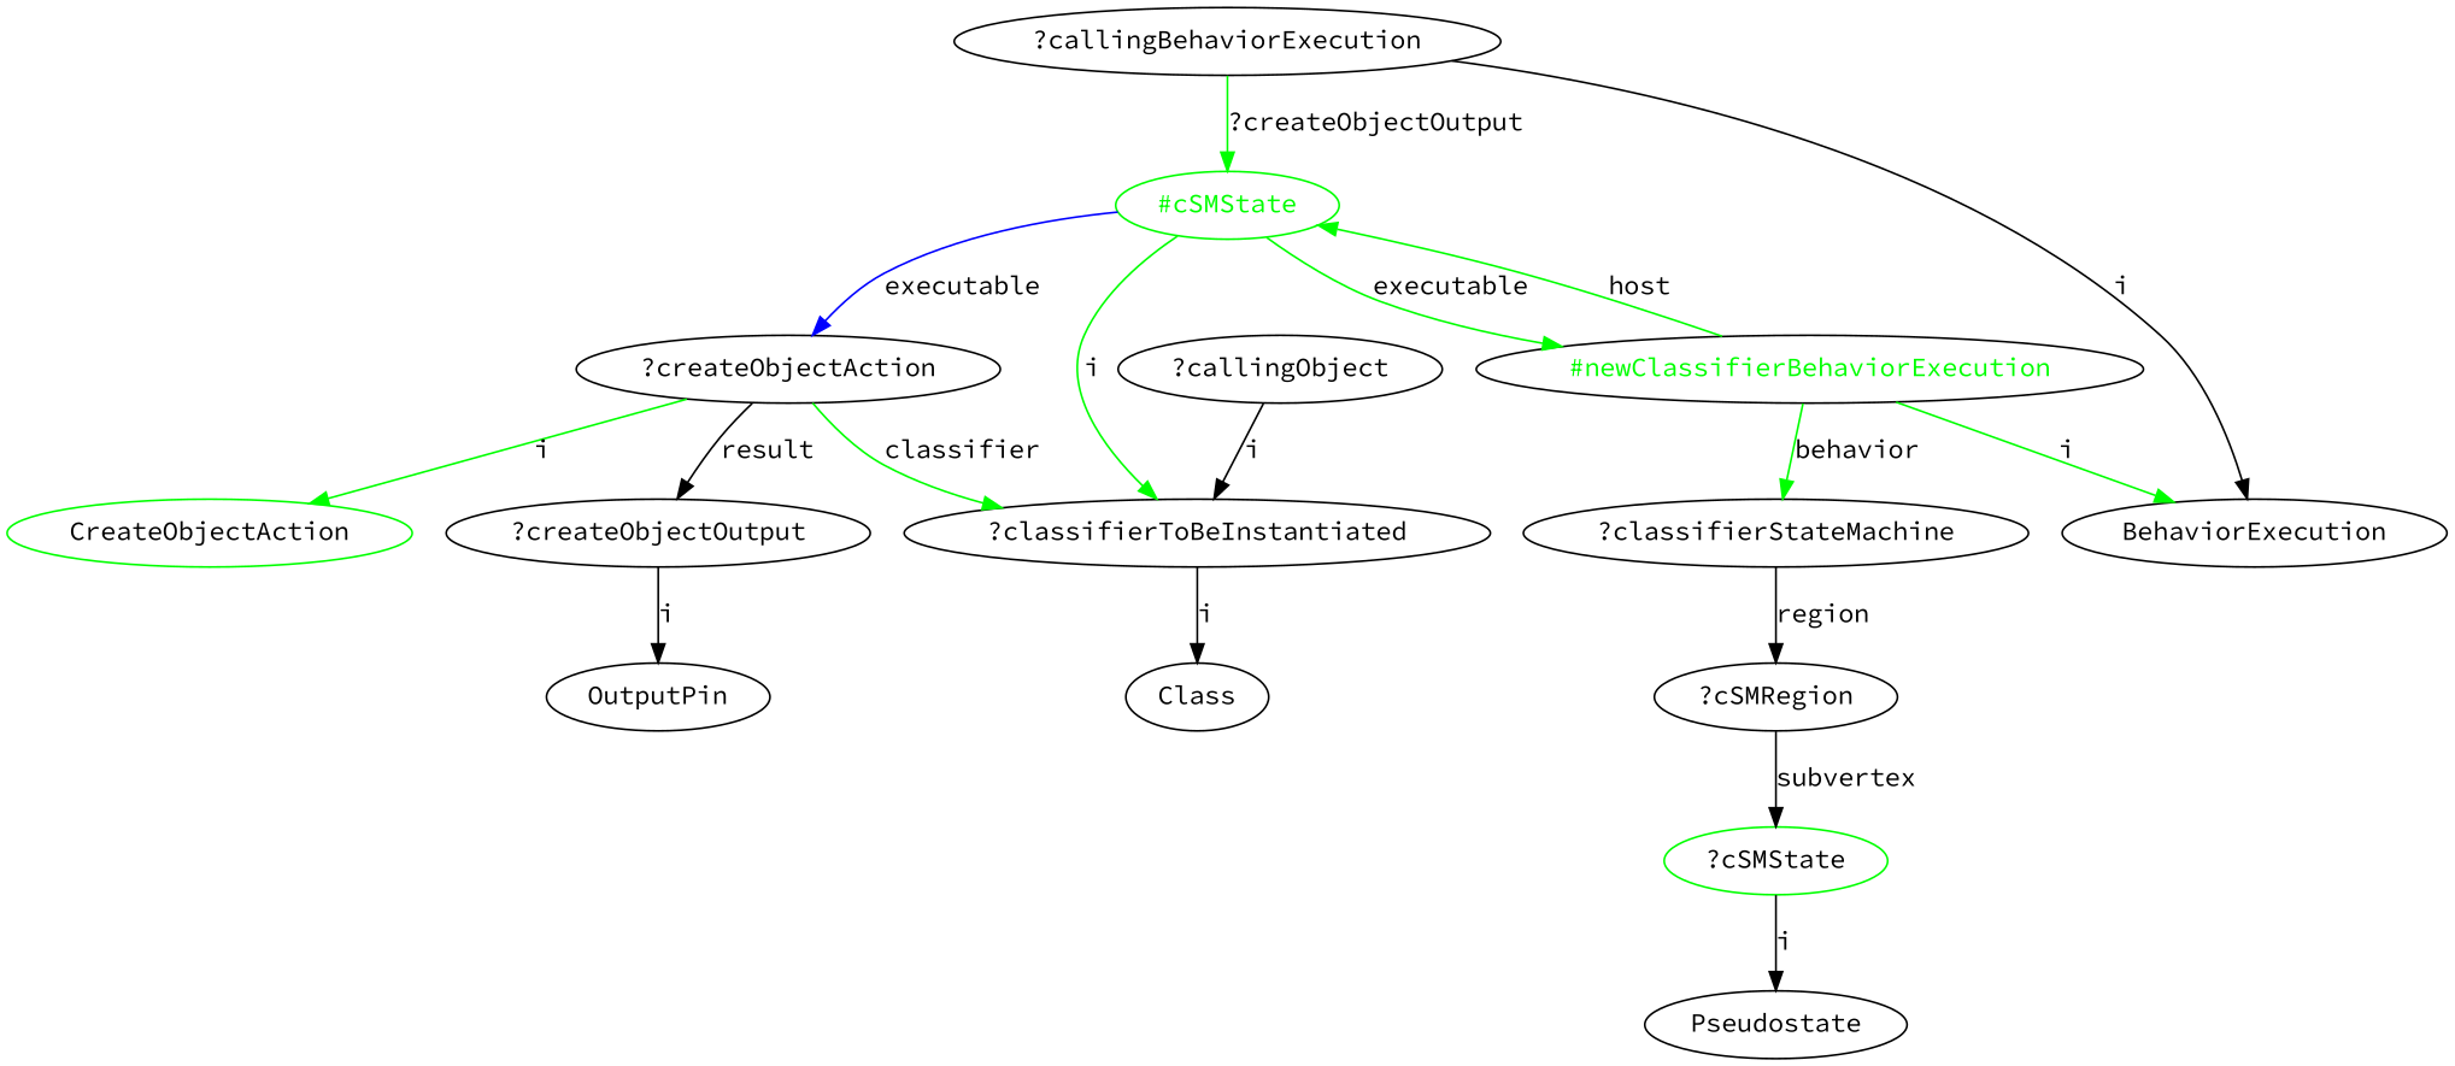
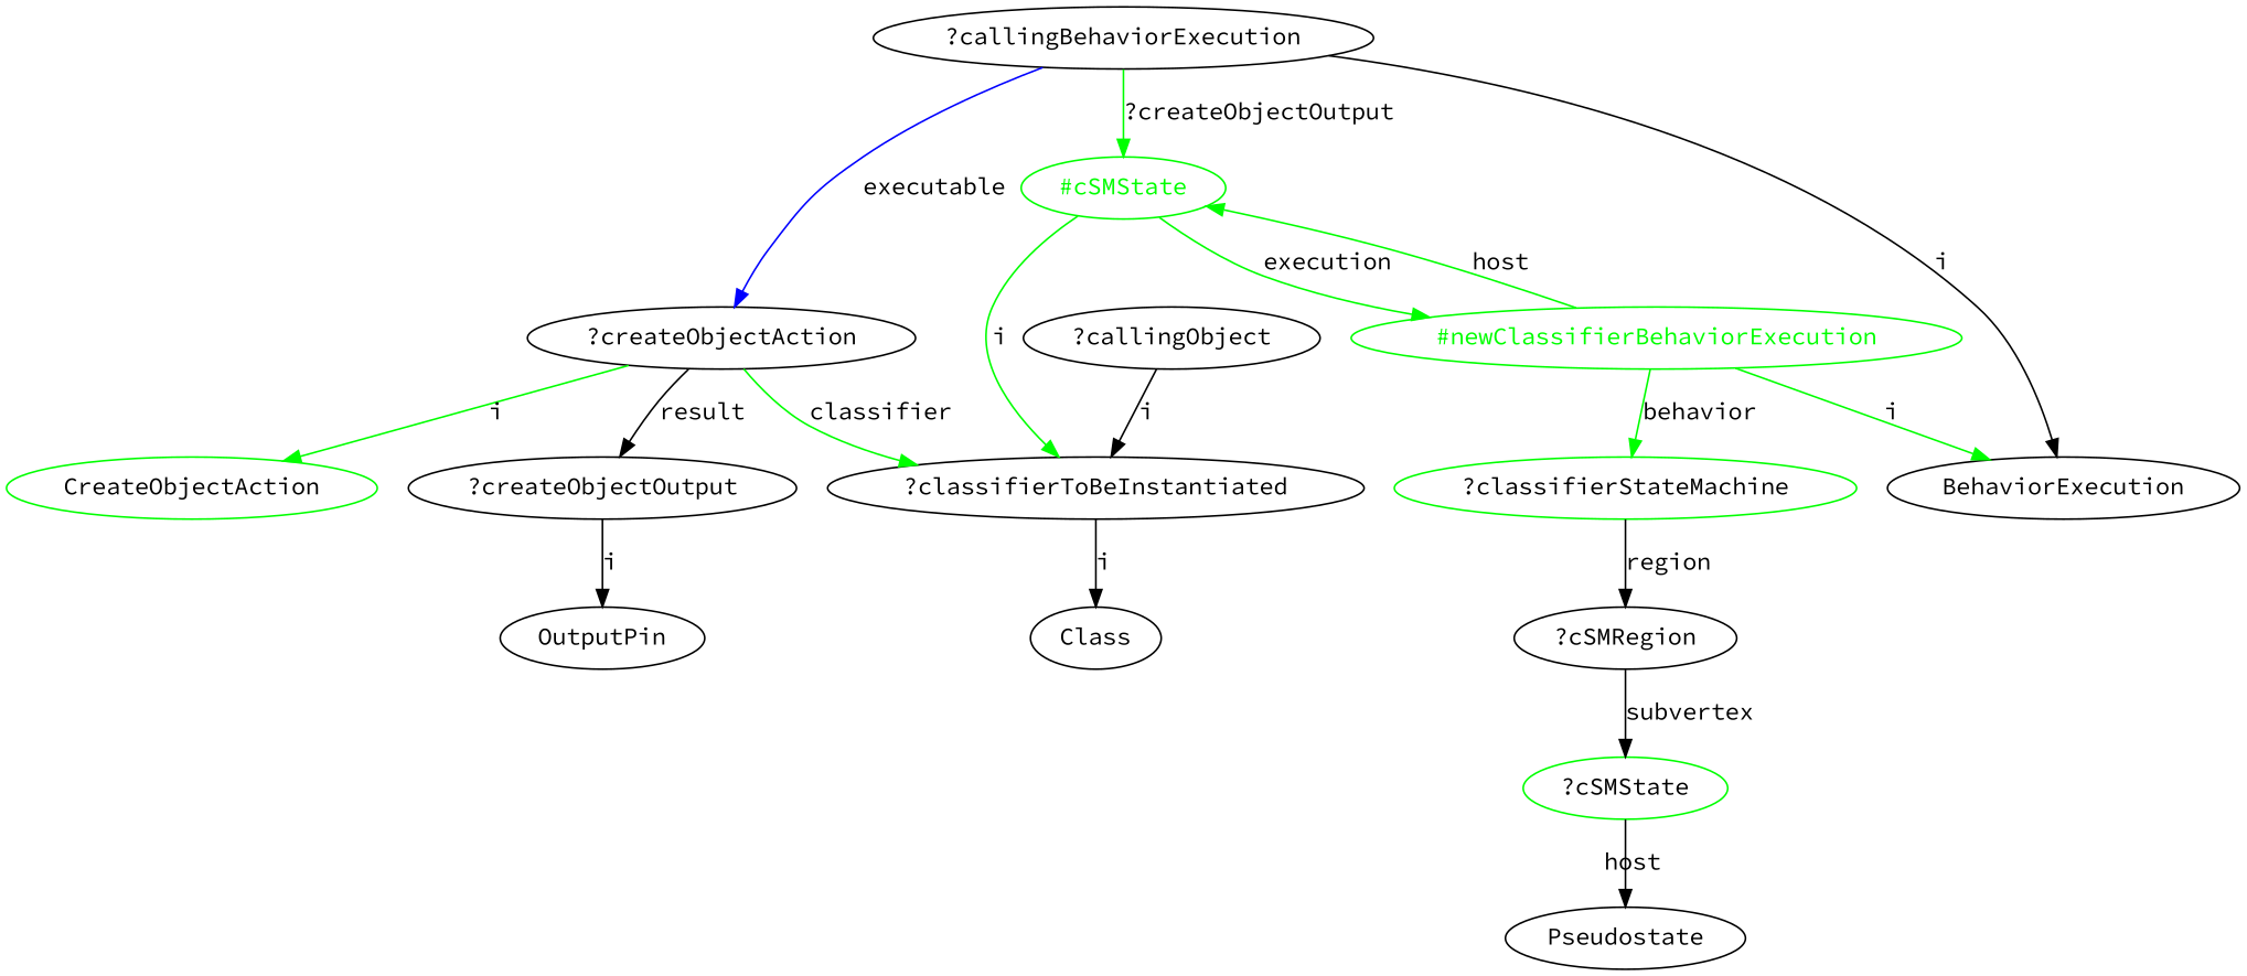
  digraph {
    fontname="Source Code Pro"
    node [fontname="Source Code Pro"]
    edge [fontname="Source Code Pro"]
    CreateObjectAction [color=green]
    "?createObjectAction"
    "?createObjectOutput"
    "?classifierToBeInstantiated"
    OutputPin
    Class
-   "?classifierStateMachine"
+   "?classifierStateMachine" [color=green]
    "?cSMRegion"
    "?callingBehaviorExecution"
    BehaviorExecution
    n11 [color=green fontcolor=green label="#cSMState"]
    "?callingObject"
-   "#newClassifierBehaviorExecution" [color=black fontcolor=green]
+   "#newClassifierBehaviorExecution" [color=green fontcolor=green]
    "?cSMState" [color=green]
    Pseudostate
    "?createObjectAction" -> CreateObjectAction [color=green label=i]
    "?createObjectAction" -> "?createObjectOutput" [label=result]
    "?createObjectAction" -> "?classifierToBeInstantiated" [color=green label=classifier]
    "?createObjectOutput" -> OutputPin [label=i]
    "?classifierToBeInstantiated" -> Class [label=i]
    "?classifierStateMachine" -> "?cSMRegion" [label=region]
    "?cSMRegion" -> "?cSMState" [label=subvertex]
-   n11 -> "?createObjectAction" [color=blue label=executable]
+   "?callingBehaviorExecution" -> "?createObjectAction" [color=blue label=executable]
    "?callingBehaviorExecution" -> BehaviorExecution [label=i]
    "?callingBehaviorExecution" -> n11 [color=green label="?createObjectOutput"]
    n11 -> "?classifierToBeInstantiated" [color=green label=i]
-   n11 -> "#newClassifierBehaviorExecution" [color=green label=executable]
+   n11 -> "#newClassifierBehaviorExecution" [color=green label=execution]
    "?callingObject" -> "?classifierToBeInstantiated" [label=i]
    "#newClassifierBehaviorExecution" -> "?classifierStateMachine" [color=green label=behavior]
    "#newClassifierBehaviorExecution" -> BehaviorExecution [color=green label=i]
    "#newClassifierBehaviorExecution" -> n11 [color=green label=host]
-   "?cSMState" -> Pseudostate [label=i]
+   "?cSMState" -> Pseudostate [label=host]
  }
